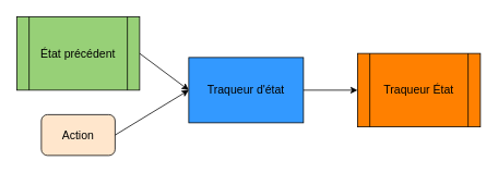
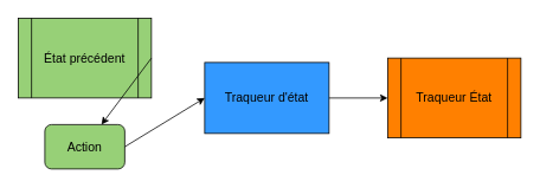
  <mxCell id="0" />
  <mxCell id="1" parent="0" />
  <mxCell id="2" value="&lt;font style=&quot;font-size: 14px&quot;&gt;Traqueur d'état&lt;/font&gt;" style="rounded=0;whiteSpace=wrap;html=1;fillColor=#3399FF;strokeColor=#000000;" parent="1" vertex="1"><mxGeometry x="230" y="70" width="140" height="80" as="geometry" /></mxCell>
- <mxCell id="3" value="&lt;font style=&quot;font-size: 14px&quot;&gt;Action&lt;/font&gt;" style="rounded=1;whiteSpace=wrap;html=1;fillColor=#ffe6cc;strokeColor=#000000;" parent="1" vertex="1"><mxGeometry x="50" y="140" width="90" height="50" as="geometry" /></mxCell>
+ <mxCell id="3" value="&lt;font style=&quot;font-size: 14px&quot;&gt;Action&lt;/font&gt;" style="rounded=1;whiteSpace=wrap;html=1;fillColor=#97D077;strokeColor=#000000;" parent="1" vertex="1"><mxGeometry x="50" y="140" width="90" height="50" as="geometry" /></mxCell>
  <mxCell id="4" value="&lt;p style=&quot;font-size: 14px&quot;&gt;État précédent&lt;/p&gt;" style="shape=process;whiteSpace=wrap;html=1;backgroundOutline=1;fillColor=#97D077;strokeColor=#000000;" parent="1" vertex="1"><mxGeometry x="20" y="20" width="150" height="90" as="geometry" /></mxCell>
  <mxCell id="5" value="&lt;p style=&quot;font-size: 14px&quot;&gt;Traqueur État&lt;br&gt;&lt;/p&gt;" style="shape=process;whiteSpace=wrap;html=1;backgroundOutline=1;fillColor=#FF8000;strokeColor=#000000;" parent="1" vertex="1"><mxGeometry x="436" y="65" width="150" height="90" as="geometry" /></mxCell>
  <mxCell id="6" value="" style="endArrow=classic;html=1;entryX=0;entryY=0.5;entryDx=0;entryDy=0;exitX=1;exitY=0.5;exitDx=0;exitDy=0;" parent="1" source="3" target="2" edge="1"><mxGeometry width="50" height="50" relative="1" as="geometry"><mxPoint x="20" y="260" as="sourcePoint" /><mxPoint x="70" y="210" as="targetPoint" /></mxGeometry></mxCell>
- <mxCell id="7" value="" style="endArrow=classic;html=1;exitX=1;exitY=0.5;exitDx=0;exitDy=0;entryX=0;entryY=0.5;entryDx=0;entryDy=0;" parent="1" source="4" target="2" edge="1"><mxGeometry width="50" height="50" relative="1" as="geometry"><mxPoint x="230" y="260" as="sourcePoint" /><mxPoint x="280" y="210" as="targetPoint" /></mxGeometry></mxCell>
+ <mxCell id="7" value="" style="endArrow=classic;html=1;exitX=1;exitY=0.5;exitDx=0;exitDy=0;" parent="1" source="4" target="3" edge="1"><mxGeometry width="50" height="50" relative="1" as="geometry"><mxPoint x="230" y="260" as="sourcePoint" /><mxPoint x="280" y="210" as="targetPoint" /></mxGeometry></mxCell>
  <mxCell id="8" value="" style="endArrow=classic;html=1;entryX=0;entryY=0.5;entryDx=0;entryDy=0;" parent="1" source="2" target="5" edge="1"><mxGeometry width="50" height="50" relative="1" as="geometry"><mxPoint x="320" y="310" as="sourcePoint" /><mxPoint x="370" y="260" as="targetPoint" /></mxGeometry></mxCell>
